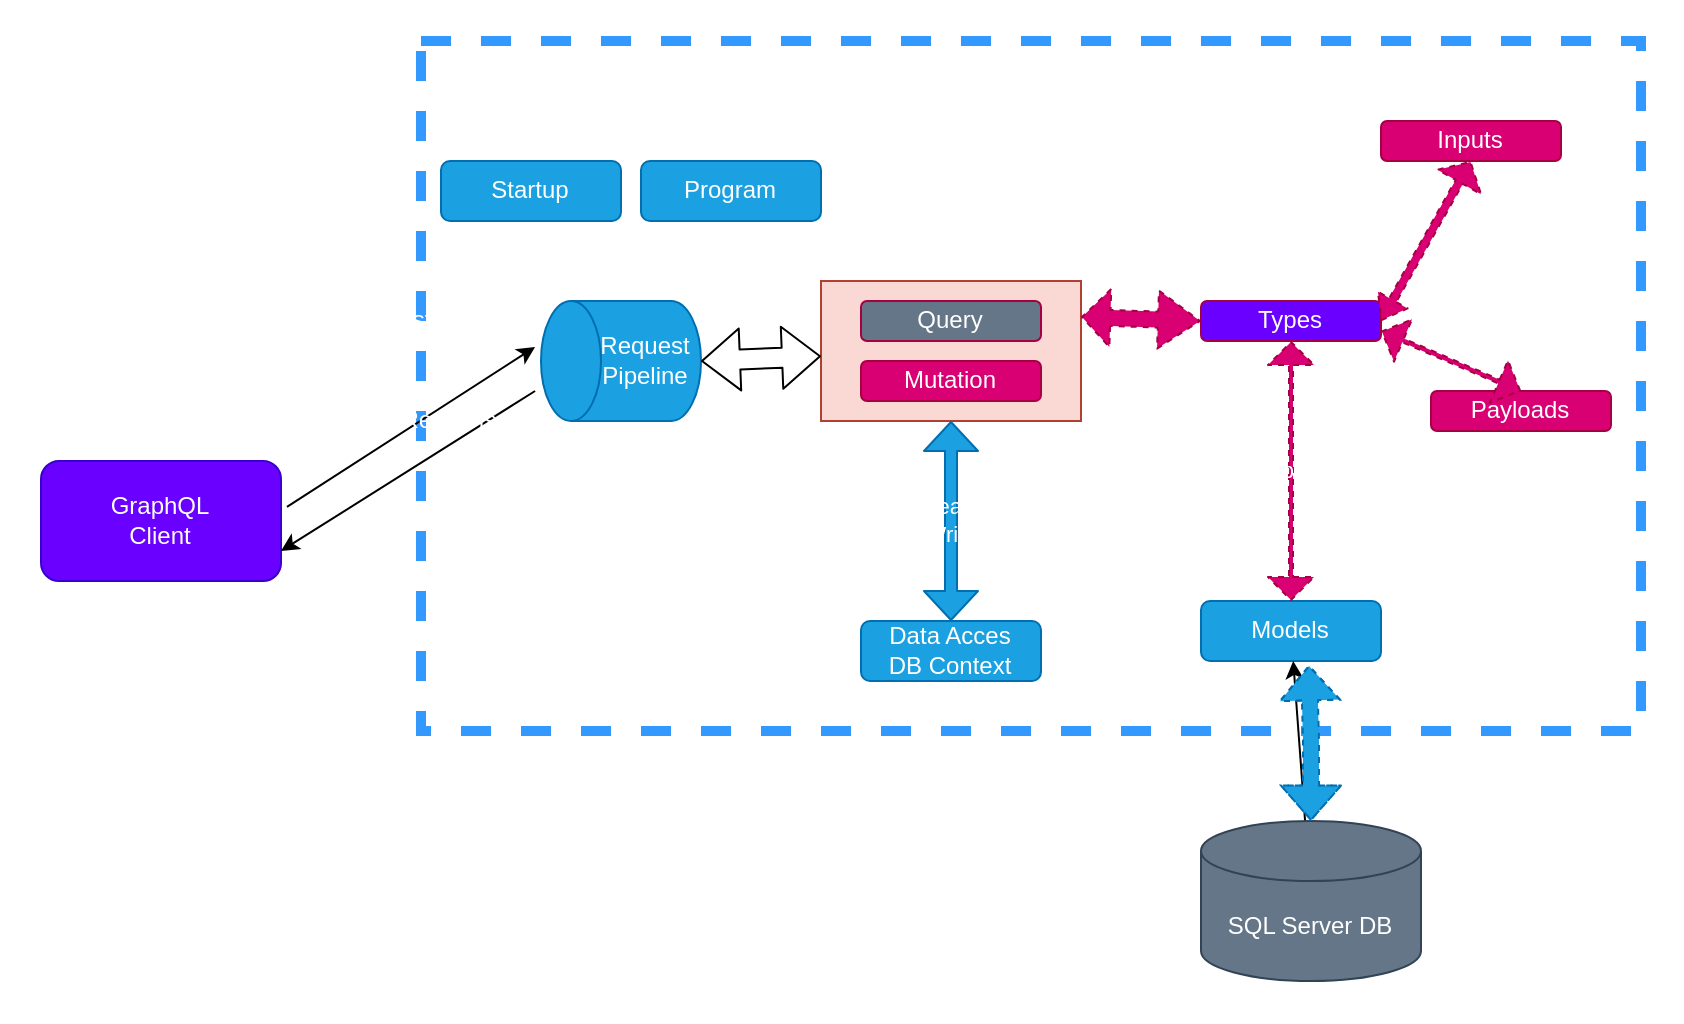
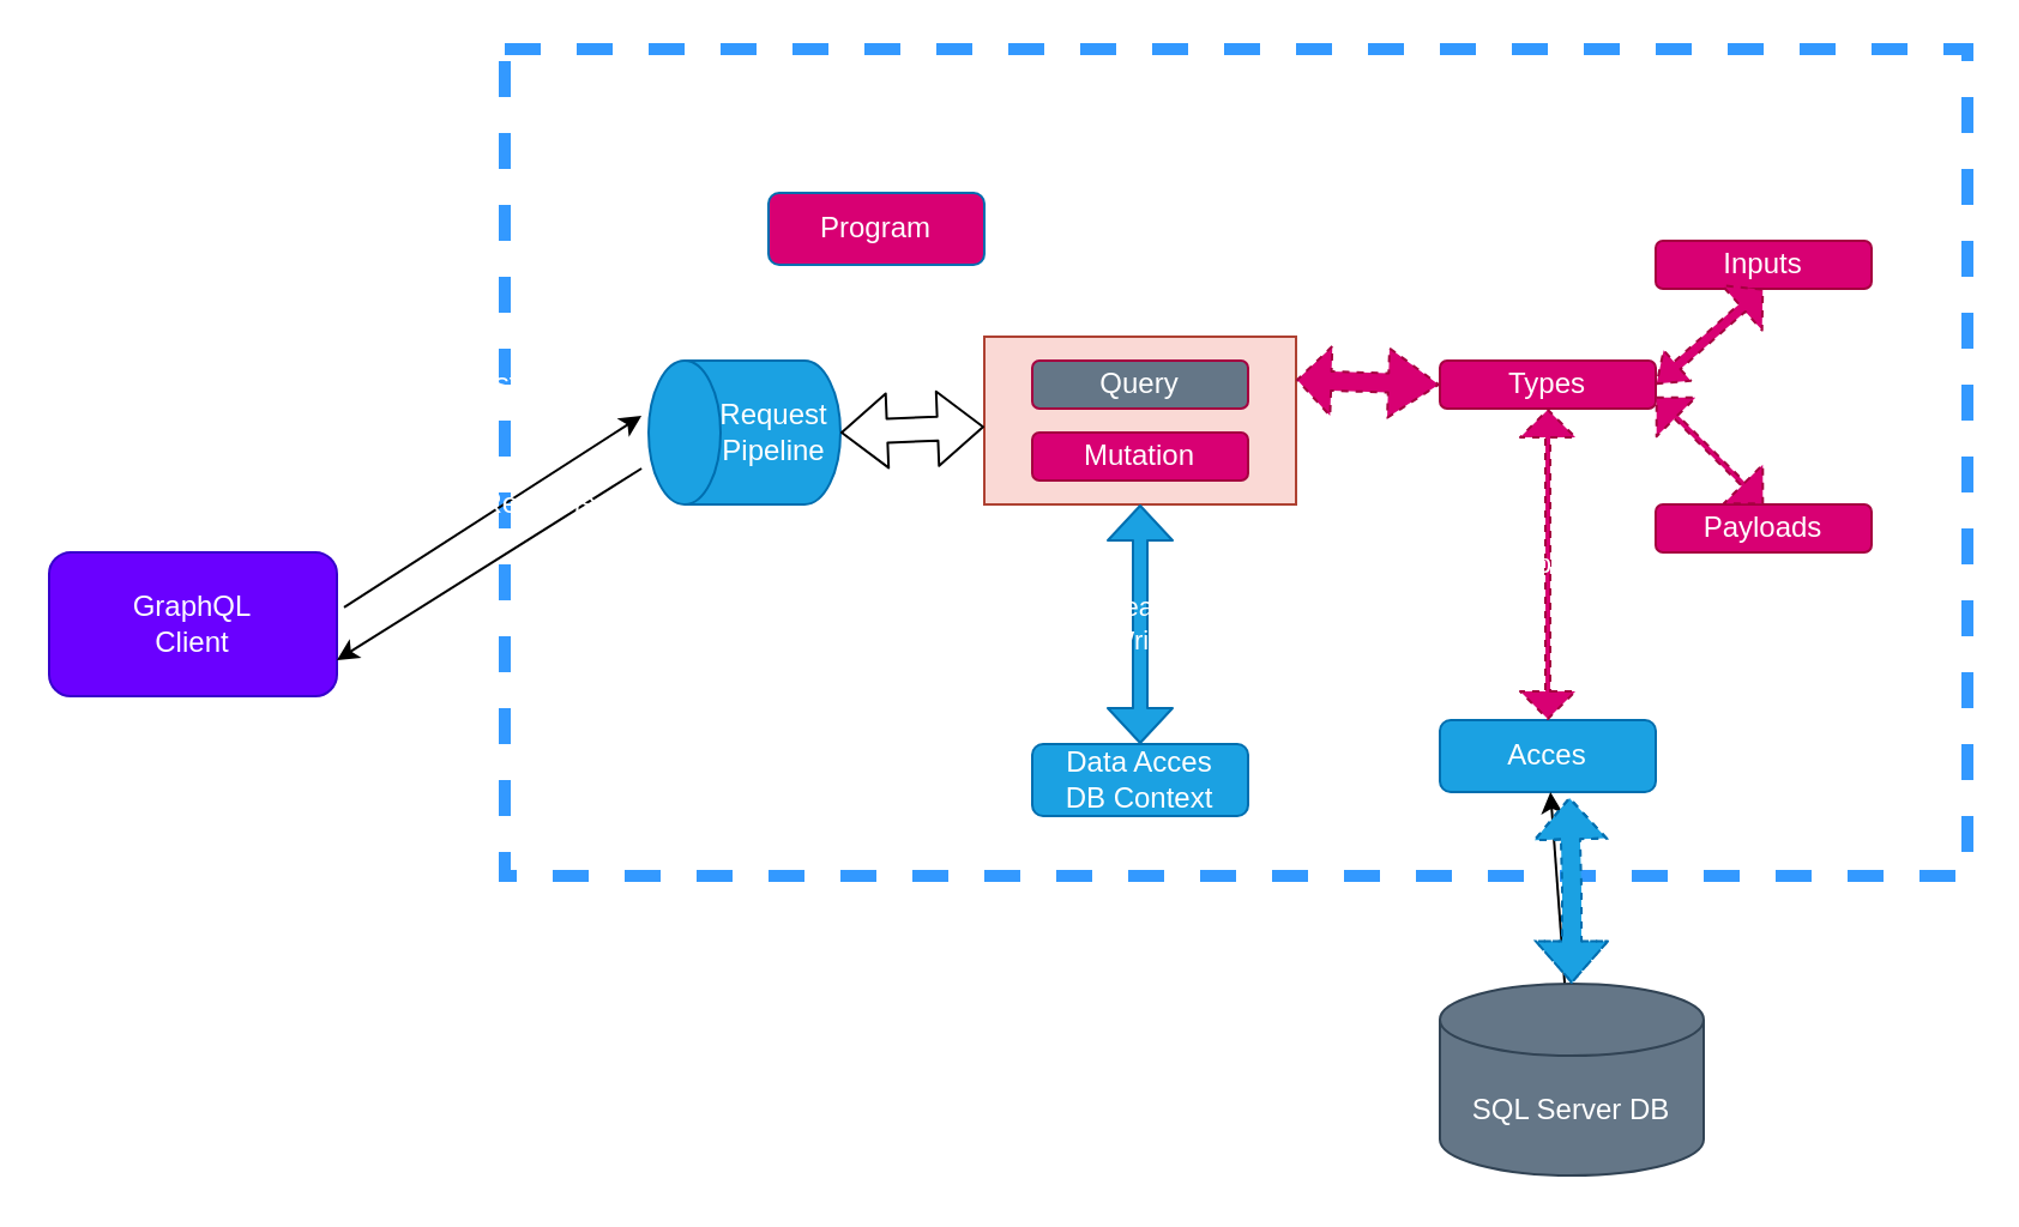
  <mxCell id="0" />
  <mxCell id="1" parent="0" />
  <mxCell id="2" value="" style="rounded=0;whiteSpace=wrap;html=1;labelBackgroundColor=none;strokeColor=#3399FF;fontColor=#FFFFFF;fillColor=none;dashed=1;strokeWidth=5;" parent="1" vertex="1"><mxGeometry x="210" y="20" width="610" height="345" as="geometry" /></mxCell>
  <mxCell id="3" value="GraphQL&lt;br&gt;Client" style="rounded=1;whiteSpace=wrap;html=1;fillColor=#6a00ff;fontColor=#ffffff;strokeColor=#3700CC;" parent="1" vertex="1"><mxGeometry x="20" y="230" width="120" height="60" as="geometry" /></mxCell>
  <mxCell id="4" value="Request&lt;br&gt;Pipeline" style="shape=cylinder3;whiteSpace=wrap;html=1;boundedLbl=1;backgroundOutline=1;size=15;direction=north;fillColor=#1ba1e2;fontColor=#ffffff;strokeColor=#006EAF;" parent="1" vertex="1"><mxGeometry x="270" y="150" width="80" height="60" as="geometry" /></mxCell>
- <mxCell id="5" value="Program" style="rounded=1;whiteSpace=wrap;html=1;fillColor=#1ba1e2;fontColor=#ffffff;strokeColor=#006EAF;" parent="1" vertex="1"><mxGeometry x="320" y="80" width="90" height="30" as="geometry" /></mxCell>
+ <mxCell id="5" value="Program" style="rounded=1;whiteSpace=wrap;html=1;fillColor=#d80073;fontColor=#ffffff;strokeColor=#006EAF;" parent="1" vertex="1"><mxGeometry x="320" y="80" width="90" height="30" as="geometry" /></mxCell>
  <mxCell id="6" value="" style="rounded=0;whiteSpace=wrap;html=1;labelBackgroundColor=#FFCCE6;fillColor=#fad9d5;strokeColor=#ae4132;" parent="1" vertex="1"><mxGeometry x="410" y="140" width="130" height="70" as="geometry" /></mxCell>
  <mxCell id="7" value="Query" style="rounded=1;whiteSpace=wrap;html=1;labelBackgroundColor=none;fillColor=#647687;fontColor=#ffffff;strokeColor=#A50040;" parent="1" vertex="1"><mxGeometry x="430" y="150" width="90" height="20" as="geometry" /></mxCell>
  <mxCell id="8" value="&lt;span style=&quot;&quot;&gt;Mutation&lt;/span&gt;" style="rounded=1;whiteSpace=wrap;html=1;labelBackgroundColor=none;fillColor=#d80073;fontColor=#ffffff;strokeColor=#A50040;" parent="1" vertex="1"><mxGeometry x="430" y="180" width="90" height="20" as="geometry" /></mxCell>
- <mxCell id="9" value="Startup" style="rounded=1;whiteSpace=wrap;html=1;fillColor=#1ba1e2;fontColor=#ffffff;strokeColor=#006EAF;" parent="1" vertex="1"><mxGeometry x="220" y="80" width="90" height="30" as="geometry" /></mxCell>
- <mxCell id="10" value="Types" style="rounded=1;whiteSpace=wrap;html=1;labelBackgroundColor=none;fillColor=#6a00ff;fontColor=#ffffff;strokeColor=#A50040;" parent="1" vertex="1"><mxGeometry x="600" y="150" width="90" height="20" as="geometry" /></mxCell>
- <mxCell id="11" value="Inputs" style="rounded=1;whiteSpace=wrap;html=1;labelBackgroundColor=none;fillColor=#d80073;fontColor=#ffffff;strokeColor=#A50040;" parent="1" vertex="1"><mxGeometry x="690" y="60" width="90" height="20" as="geometry" /></mxCell>
- <mxCell id="12" value="Payloads" style="rounded=1;whiteSpace=wrap;html=1;labelBackgroundColor=none;fillColor=#d80073;fontColor=#ffffff;strokeColor=#A50040;" parent="1" vertex="1"><mxGeometry x="715" y="195" width="90" height="20" as="geometry" /></mxCell>
+ <mxCell id="10" value="Types" style="rounded=1;whiteSpace=wrap;html=1;labelBackgroundColor=none;fillColor=#d80073;fontColor=#ffffff;strokeColor=#A50040;" parent="1" vertex="1"><mxGeometry x="600" y="150" width="90" height="20" as="geometry" /></mxCell>
+ <mxCell id="11" value="Inputs" style="rounded=1;whiteSpace=wrap;html=1;labelBackgroundColor=none;fillColor=#d80073;fontColor=#ffffff;strokeColor=#A50040;" parent="1" vertex="1"><mxGeometry x="690" y="100" width="90" height="20" as="geometry" /></mxCell>
+ <mxCell id="12" value="Payloads" style="rounded=1;whiteSpace=wrap;html=1;labelBackgroundColor=none;fillColor=#d80073;fontColor=#ffffff;strokeColor=#A50040;" parent="1" vertex="1"><mxGeometry x="690" y="210" width="90" height="20" as="geometry" /></mxCell>
  <mxCell id="13" value="Data Acces&lt;br&gt;DB Context" style="rounded=1;whiteSpace=wrap;html=1;fillColor=#1ba1e2;fontColor=#ffffff;strokeColor=#006EAF;" parent="1" vertex="1"><mxGeometry x="430" y="310" width="90" height="30" as="geometry" /></mxCell>
- <mxCell id="14" value="Models" style="rounded=1;whiteSpace=wrap;html=1;fillColor=#1ba1e2;fontColor=#ffffff;strokeColor=#006EAF;" parent="1" vertex="1"><mxGeometry x="600" y="300" width="90" height="30" as="geometry" /></mxCell>
+ <mxCell id="14" value="Acces" style="rounded=1;whiteSpace=wrap;html=1;fillColor=#1ba1e2;fontColor=#ffffff;strokeColor=#006EAF;" parent="1" vertex="1"><mxGeometry x="600" y="300" width="90" height="30" as="geometry" /></mxCell>
  <mxCell id="15" value="Read/&lt;br&gt;Write" style="shape=flexArrow;endArrow=classic;startArrow=classic;html=1;labelBackgroundColor=none;fontColor=#FFFFFF;entryX=0.5;entryY=1;entryDx=0;entryDy=0;exitX=0.5;exitY=0;exitDx=0;exitDy=0;fillColor=#1ba1e2;strokeColor=#006EAF;startWidth=20;startSize=4.5;width=6;endSize=4.5;" parent="1" source="13" edge="1"><mxGeometry width="100" height="100" relative="1" as="geometry"><mxPoint x="430" y="210" as="sourcePoint" /><mxPoint x="475" y="210" as="targetPoint" /></mxGeometry></mxCell>
  <mxCell id="16" value="Mapped" style="shape=flexArrow;endArrow=classic;startArrow=classic;html=1;labelBackgroundColor=none;fontColor=#FFFFFF;entryX=0.5;entryY=1;entryDx=0;entryDy=0;exitX=0.5;exitY=0;exitDx=0;exitDy=0;fillColor=#d80073;strokeColor=#A50040;width=2;endSize=3.5;startSize=3.5;dashed=1;" parent="1" source="14" target="10" edge="1"><mxGeometry width="100" height="100" relative="1" as="geometry"><mxPoint x="540" y="310" as="sourcePoint" /><mxPoint x="540" y="230" as="targetPoint" /></mxGeometry></mxCell>
  <mxCell id="17" value="" style="shape=flexArrow;endArrow=classic;startArrow=classic;html=1;labelBackgroundColor=#FF00FF;fontColor=#FFFFFF;entryX=0.5;entryY=1;entryDx=0;entryDy=0;exitX=1;exitY=0.5;exitDx=0;exitDy=0;fillColor=#d80073;strokeColor=#A50040;width=4;endSize=3.5;startSize=3.5;dashed=1;startWidth=12;" parent="1" source="10" target="11" edge="1"><mxGeometry width="100" height="100" relative="1" as="geometry"><mxPoint x="695" y="310" as="sourcePoint" /><mxPoint x="755" y="100" as="targetPoint" /></mxGeometry></mxCell>
  <mxCell id="18" value="" style="shape=flexArrow;endArrow=classic;startArrow=classic;html=1;labelBackgroundColor=#FF00FF;fontColor=#FFFFFF;entryX=1;entryY=0.75;entryDx=0;entryDy=0;exitX=0.5;exitY=0;exitDx=0;exitDy=0;fillColor=#d80073;strokeColor=#A50040;width=2;endSize=3.5;startSize=3.5;dashed=1;" parent="1" source="12" target="10" edge="1"><mxGeometry width="100" height="100" relative="1" as="geometry"><mxPoint x="705" y="320" as="sourcePoint" /><mxPoint x="705" y="190" as="targetPoint" /></mxGeometry></mxCell>
  <mxCell id="19" value="" style="shape=flexArrow;endArrow=classic;startArrow=classic;html=1;dashed=1;labelBackgroundColor=none;fontColor=#FFFFFF;entryX=0;entryY=0.5;entryDx=0;entryDy=0;width=8;endSize=6.67;fillColor=#d80073;strokeColor=#A50040;startSize=4.39;" parent="1" target="10" edge="1"><mxGeometry width="100" height="100" relative="1" as="geometry"><mxPoint x="540" y="158" as="sourcePoint" /><mxPoint x="620" y="-10" as="targetPoint" /></mxGeometry></mxCell>
  <mxCell id="20" value="" style="edgeStyle=none;html=1;labelBackgroundColor=none;fontColor=#FFFFFF;" parent="1" source="21" target="14" edge="1"><mxGeometry relative="1" as="geometry" /></mxCell>
  <mxCell id="21" value="SQL Server DB" style="shape=cylinder3;whiteSpace=wrap;html=1;boundedLbl=1;backgroundOutline=1;size=15;labelBackgroundColor=none;strokeColor=#314354;fillColor=#647687;fontColor=#ffffff;" parent="1" vertex="1"><mxGeometry x="600" y="410" width="110" height="80" as="geometry" /></mxCell>
  <mxCell id="22" value="" style="shape=flexArrow;endArrow=classic;startArrow=classic;html=1;labelBackgroundColor=none;fontColor=#FFFFFF;exitX=0.6;exitY=1.067;exitDx=0;exitDy=0;fillColor=#1ba1e2;strokeColor=#006EAF;width=8;endSize=5.4;startSize=5.4;dashed=1;exitPerimeter=0;entryX=0.5;entryY=0;entryDx=0;entryDy=0;entryPerimeter=0;startWidth=21;endWidth=21;" parent="1" source="14" target="21" edge="1"><mxGeometry width="100" height="100" relative="1" as="geometry"><mxPoint x="655" y="310" as="sourcePoint" /><mxPoint x="654.592" y="390" as="targetPoint" /><Array as="points"><mxPoint x="655" y="370" /></Array></mxGeometry></mxCell>
  <mxCell id="23" value="" style="endArrow=classic;html=1;labelBackgroundColor=none;fontColor=#FFFFFF;exitX=1.025;exitY=0.383;exitDx=0;exitDy=0;exitPerimeter=0;entryX=0.617;entryY=-0.037;entryDx=0;entryDy=0;entryPerimeter=0;" parent="1" source="3" target="4" edge="1"><mxGeometry width="50" height="50" relative="1" as="geometry"><mxPoint x="190" y="159.5" as="sourcePoint" /><mxPoint x="270" y="159.5" as="targetPoint" /></mxGeometry></mxCell>
  <mxCell id="24" value="" style="endArrow=classic;html=1;labelBackgroundColor=none;fontColor=#FFFFFF;entryX=1;entryY=0.75;entryDx=0;entryDy=0;exitX=0.25;exitY=-0.037;exitDx=0;exitDy=0;exitPerimeter=0;" parent="1" source="4" target="3" edge="1"><mxGeometry width="50" height="50" relative="1" as="geometry"><mxPoint x="290" y="290" as="sourcePoint" /><mxPoint x="280" y="190" as="targetPoint" /></mxGeometry></mxCell>
  <mxCell id="25" value="" style="shape=flexArrow;endArrow=classic;startArrow=classic;html=1;labelBackgroundColor=none;fontColor=#FFFFFF;exitX=0.5;exitY=1;exitDx=0;exitDy=0;exitPerimeter=0;" parent="1" source="4" target="6" edge="1"><mxGeometry width="100" height="100" relative="1" as="geometry"><mxPoint x="440" y="310" as="sourcePoint" /><mxPoint x="540" y="210" as="targetPoint" /></mxGeometry></mxCell>
  <mxCell id="26" value="HTTP Post Request" style="text;html=1;align=center;verticalAlign=middle;resizable=0;points=[];autosize=1;strokeColor=none;fillColor=none;fontColor=#FFFFFF;" parent="1" vertex="1"><mxGeometry x="145" y="145" width="130" height="30" as="geometry" /></mxCell>
  <mxCell id="27" value="HTTP Response" style="text;html=1;align=center;verticalAlign=middle;resizable=0;points=[];autosize=1;strokeColor=none;fillColor=none;fontColor=#FFFFFF;" parent="1" vertex="1"><mxGeometry x="155" y="195" width="110" height="30" as="geometry" /></mxCell>
